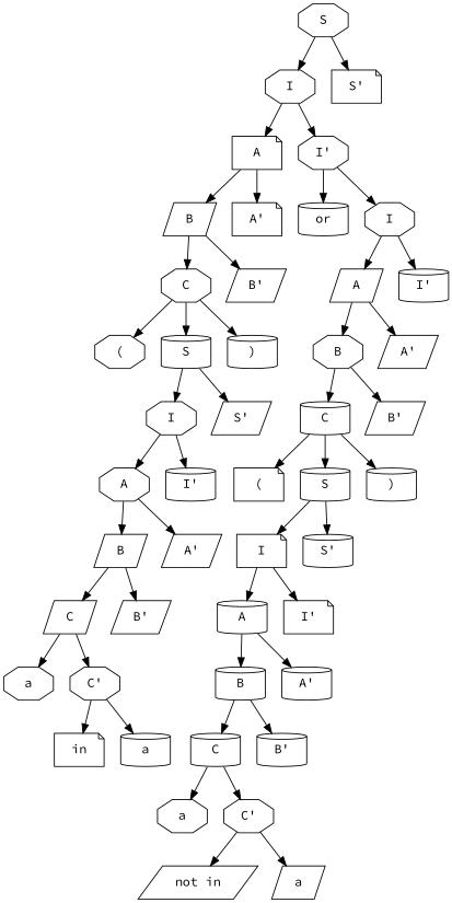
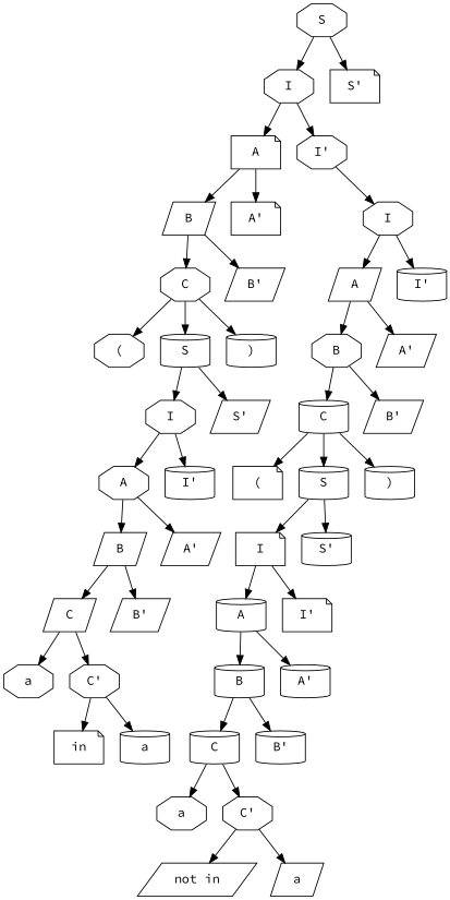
  digraph {
    fontname="Source Code Pro"
    node [shape=cylinder fontname="Source Code Pro"]
    edge [fontname="Source Code Pro"]
    n1 [label=S shape=octagon]
    n2 [label=I shape=octagon]
    n3 [label="S'" shape=note]
    n4 [label=A shape=note]
    n5 [label="I'" shape=octagon]
    n6 [label=B shape=parallelogram]
    n7 [label="A'" shape=note]
    n8 [label=C shape=octagon]
    n9 [label="B'" shape=parallelogram]
    n10 [label="(" shape=octagon]
    n11 [label=S]
    n12 [label=")"]
    n13 [label=I shape=octagon]
    n14 [label="S'" shape=parallelogram]
    n15 [label=A shape=octagon]
    n16 [label="I'"]
    n17 [label=B shape=parallelogram]
    n18 [label="A'" shape=parallelogram]
    n19 [label=C shape=parallelogram]
    n20 [label="B'" shape=parallelogram]
    n21 [label=a shape=octagon]
    n22 [label="C'" shape=octagon]
    n23 [label=in shape=note]
    n24 [label=a]
-   n25 [label=or]
    n26 [label=I shape=octagon]
    n27 [label=A shape=parallelogram]
    n28 [label="I'"]
    n29 [label=B shape=octagon]
    n30 [label="A'" shape=parallelogram]
    n31 [label=C]
    n32 [label="B'" shape=parallelogram]
    n33 [label="(" shape=note]
    n34 [label=S]
    n35 [label=")"]
    n36 [label=I shape=note]
    n37 [label="S'"]
    n38 [label=A]
    n39 [label="I'" shape=note]
    n40 [label=B]
    n41 [label="A'"]
    n42 [label=C]
    n43 [label="B'"]
    n44 [label=a shape=octagon]
    n45 [label="C'" shape=octagon]
    n46 [label="not in" shape=parallelogram]
    n47 [label=a shape=parallelogram]
    n1 -> n2
    n1 -> n3
    n2 -> n4
    n2 -> n5
    n4 -> n6
    n4 -> n7
-   n5 -> n25
    n5 -> n26
    n6 -> n8
    n6 -> n9
    n8 -> n10
    n8 -> n11
    n8 -> n12
    n11 -> n13
    n11 -> n14
    n13 -> n15
    n13 -> n16
    n15 -> n17
    n15 -> n18
    n17 -> n19
    n17 -> n20
    n19 -> n21
    n19 -> n22
    n22 -> n23
    n22 -> n24
    n26 -> n27
    n26 -> n28
    n27 -> n29
    n27 -> n30
    n29 -> n31
    n29 -> n32
    n31 -> n33
    n31 -> n34
    n31 -> n35
    n34 -> n36
    n34 -> n37
    n36 -> n38
    n36 -> n39
    n38 -> n40
    n38 -> n41
    n40 -> n42
    n40 -> n43
    n42 -> n44
    n42 -> n45
    n45 -> n46
    n45 -> n47
  }
